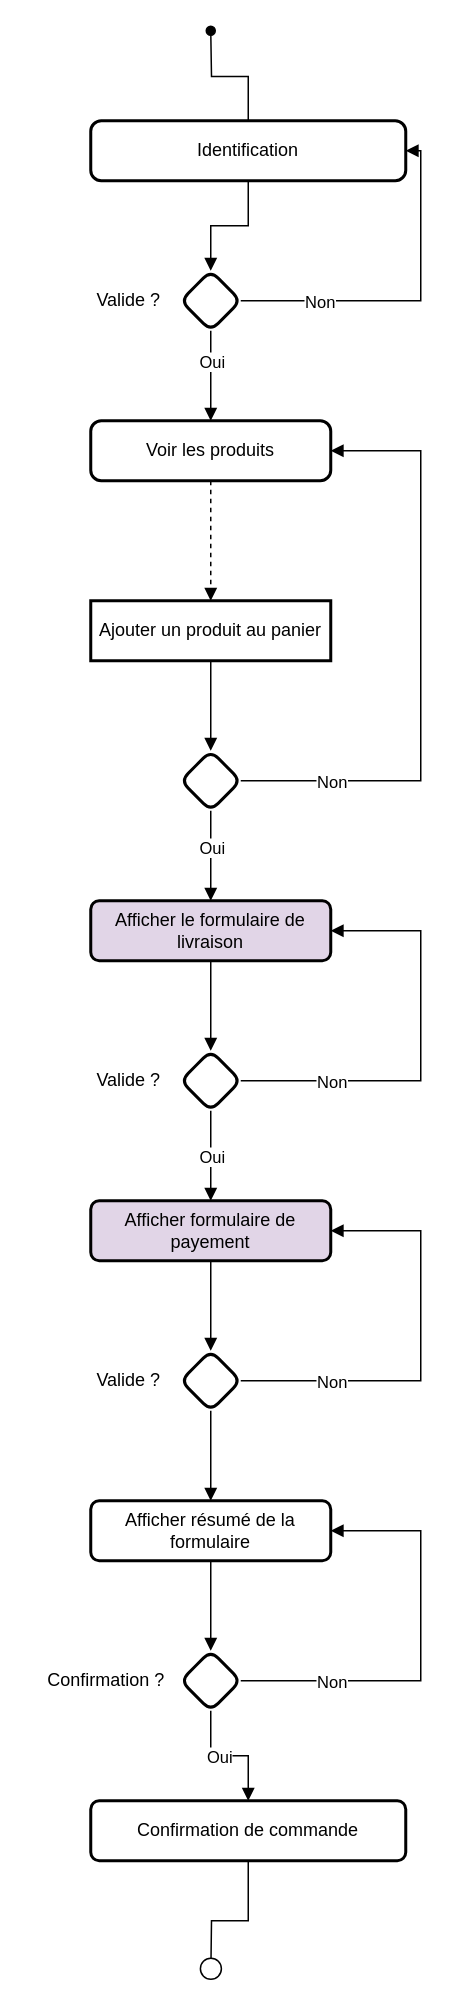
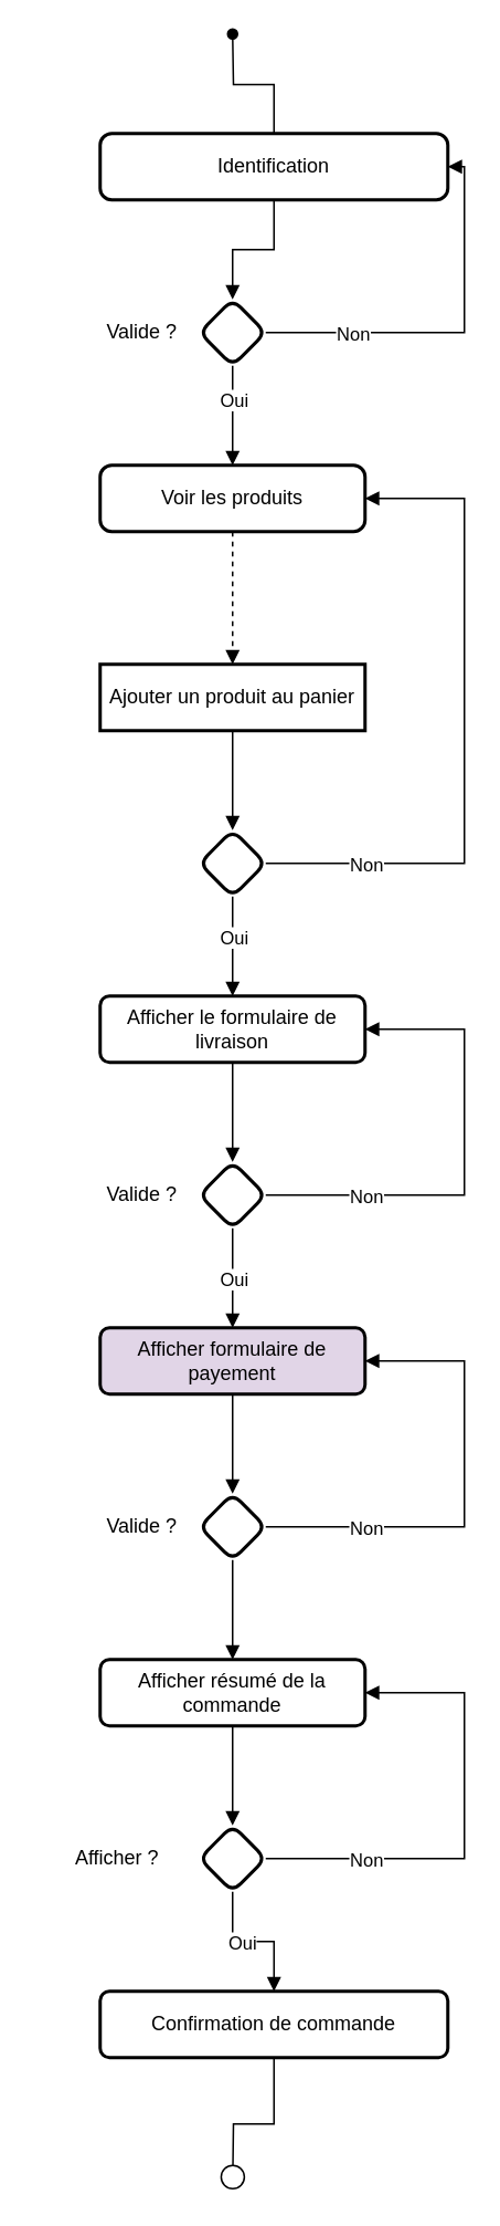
  <mxCell id="0" />
  <mxCell id="1" parent="0" />
  <mxCell id="2" style="edgeStyle=orthogonalEdgeStyle;rounded=0;orthogonalLoop=1;jettySize=auto;html=1;endArrow=oval;endFill=1;" edge="1" parent="1" source="4"><mxGeometry relative="1" as="geometry"><mxPoint x="140" y="20" as="targetPoint" /></mxGeometry></mxCell>
  <mxCell id="3" value="" style="edgeStyle=orthogonalEdgeStyle;rounded=0;orthogonalLoop=1;jettySize=auto;html=1;endArrow=block;endFill=1;" edge="1" parent="1" source="4" target="9"><mxGeometry relative="1" as="geometry" /></mxCell>
  <mxCell id="4" value="Identification" style="rounded=1;whiteSpace=wrap;html=1;absoluteArcSize=1;arcSize=14;strokeWidth=2;" vertex="1" parent="1"><mxGeometry x="60" y="80" width="210" height="40" as="geometry" /></mxCell>
  <mxCell id="5" style="edgeStyle=orthogonalEdgeStyle;rounded=0;orthogonalLoop=1;jettySize=auto;html=1;entryX=1;entryY=0.5;entryDx=0;entryDy=0;endArrow=block;endFill=1;" edge="1" parent="1" source="9" target="4"><mxGeometry relative="1" as="geometry"><Array as="points"><mxPoint x="280" y="200" /><mxPoint x="280" y="100" /></Array></mxGeometry></mxCell>
  <mxCell id="6" value="Non" style="edgeLabel;html=1;align=center;verticalAlign=middle;resizable=0;points=[];" vertex="1" connectable="0" parent="5"><mxGeometry x="-0.656" relative="1" as="geometry"><mxPoint x="12" as="offset" /></mxGeometry></mxCell>
  <mxCell id="7" style="edgeStyle=orthogonalEdgeStyle;rounded=0;orthogonalLoop=1;jettySize=auto;html=1;entryX=0.5;entryY=0;entryDx=0;entryDy=0;endArrow=block;endFill=1;" edge="1" parent="1" source="9" target="11"><mxGeometry relative="1" as="geometry" /></mxCell>
  <mxCell id="8" value="Oui" style="edgeLabel;html=1;align=center;verticalAlign=middle;resizable=0;points=[];" vertex="1" connectable="0" parent="7"><mxGeometry x="-0.185" y="1" relative="1" as="geometry"><mxPoint x="-1" y="-4" as="offset" /></mxGeometry></mxCell>
  <mxCell id="9" value="" style="rhombus;whiteSpace=wrap;html=1;rounded=1;arcSize=14;strokeWidth=2;" vertex="1" parent="1"><mxGeometry x="120" y="180" width="40" height="40" as="geometry" /></mxCell>
  <mxCell id="10" value="" style="edgeStyle=orthogonalEdgeStyle;rounded=0;orthogonalLoop=1;jettySize=auto;html=1;endArrow=block;endFill=1;dashed=1;" edge="1" parent="1" source="11" target="14"><mxGeometry relative="1" as="geometry" /></mxCell>
  <mxCell id="11" value="Voir les produits" style="rounded=1;whiteSpace=wrap;html=1;absoluteArcSize=1;arcSize=14;strokeWidth=2;" vertex="1" parent="1"><mxGeometry x="60" y="280" width="160" height="40" as="geometry" /></mxCell>
  <mxCell id="12" value="Valide ?" style="text;html=1;align=center;verticalAlign=middle;resizable=0;points=[];autosize=1;strokeColor=none;fillColor=none;" vertex="1" parent="1"><mxGeometry x="50" y="185" width="70" height="30" as="geometry" /></mxCell>
  <mxCell id="13" value="" style="edgeStyle=orthogonalEdgeStyle;rounded=0;orthogonalLoop=1;jettySize=auto;html=1;endArrow=block;endFill=1;" edge="1" parent="1" source="14" target="19"><mxGeometry relative="1" as="geometry" /></mxCell>
  <mxCell id="14" value="Ajouter un produit au panier" style="whiteSpace=wrap;html=1;absoluteArcSize=1;arcSize=14;strokeWidth=2;rounded=0;" vertex="1" parent="1"><mxGeometry x="60" y="400" width="160" height="40" as="geometry" /></mxCell>
  <mxCell id="15" style="edgeStyle=orthogonalEdgeStyle;rounded=0;orthogonalLoop=1;jettySize=auto;html=1;exitX=1;exitY=0.5;exitDx=0;exitDy=0;entryX=1;entryY=0.5;entryDx=0;entryDy=0;endArrow=block;endFill=1;" edge="1" parent="1" source="19" target="11"><mxGeometry relative="1" as="geometry"><Array as="points"><mxPoint x="280" y="520" /><mxPoint x="280" y="300" /></Array></mxGeometry></mxCell>
  <mxCell id="16" value="Non" style="edgeLabel;html=1;align=center;verticalAlign=middle;resizable=0;points=[];" vertex="1" connectable="0" parent="15"><mxGeometry x="-0.744" y="-2" relative="1" as="geometry"><mxPoint x="9" y="-2" as="offset" /></mxGeometry></mxCell>
  <mxCell id="17" value="" style="edgeStyle=orthogonalEdgeStyle;rounded=0;orthogonalLoop=1;jettySize=auto;html=1;endArrow=block;endFill=1;" edge="1" parent="1" source="19" target="21"><mxGeometry relative="1" as="geometry" /></mxCell>
  <mxCell id="18" value="Oui" style="edgeLabel;html=1;align=center;verticalAlign=middle;resizable=0;points=[];" vertex="1" connectable="0" parent="17"><mxGeometry x="-0.235" y="1" relative="1" as="geometry"><mxPoint x="-1" y="1" as="offset" /></mxGeometry></mxCell>
  <mxCell id="19" value="" style="rhombus;whiteSpace=wrap;html=1;rounded=1;arcSize=14;strokeWidth=2;" vertex="1" parent="1"><mxGeometry x="120" y="500" width="40" height="40" as="geometry" /></mxCell>
  <mxCell id="20" style="edgeStyle=orthogonalEdgeStyle;rounded=0;orthogonalLoop=1;jettySize=auto;html=1;entryX=0.5;entryY=0;entryDx=0;entryDy=0;endArrow=block;endFill=1;" edge="1" parent="1" source="21" target="26"><mxGeometry relative="1" as="geometry" /></mxCell>
- <mxCell id="21" value="Afficher le formulaire de livraison" style="whiteSpace=wrap;html=1;rounded=1;arcSize=14;strokeWidth=2;fillColor=#e1d5e7;" vertex="1" parent="1"><mxGeometry x="60" y="600" width="160" height="40" as="geometry" /></mxCell>
+ <mxCell id="21" value="Afficher le formulaire de livraison" style="whiteSpace=wrap;html=1;rounded=1;arcSize=14;strokeWidth=2;" vertex="1" parent="1"><mxGeometry x="60" y="600" width="160" height="40" as="geometry" /></mxCell>
  <mxCell id="22" style="edgeStyle=orthogonalEdgeStyle;rounded=0;orthogonalLoop=1;jettySize=auto;html=1;exitX=0.5;exitY=1;exitDx=0;exitDy=0;entryX=0.5;entryY=0;entryDx=0;entryDy=0;endArrow=block;endFill=1;" edge="1" parent="1" source="26" target="29"><mxGeometry relative="1" as="geometry" /></mxCell>
  <mxCell id="23" value="Oui" style="edgeLabel;html=1;align=center;verticalAlign=middle;resizable=0;points=[];" vertex="1" connectable="0" parent="22"><mxGeometry x="-0.263" y="1" relative="1" as="geometry"><mxPoint x="-1" y="8" as="offset" /></mxGeometry></mxCell>
  <mxCell id="24" style="edgeStyle=orthogonalEdgeStyle;rounded=0;orthogonalLoop=1;jettySize=auto;html=1;exitX=1;exitY=0.5;exitDx=0;exitDy=0;entryX=1;entryY=0.5;entryDx=0;entryDy=0;endArrow=block;endFill=1;" edge="1" parent="1" source="26" target="21"><mxGeometry relative="1" as="geometry"><Array as="points"><mxPoint x="280" y="720" /><mxPoint x="280" y="620" /></Array></mxGeometry></mxCell>
  <mxCell id="25" value="Non" style="edgeLabel;html=1;align=center;verticalAlign=middle;resizable=0;points=[];" vertex="1" connectable="0" parent="24"><mxGeometry x="-0.494" y="1" relative="1" as="geometry"><mxPoint x="-11" y="1" as="offset" /></mxGeometry></mxCell>
  <mxCell id="26" value="" style="rhombus;whiteSpace=wrap;html=1;rounded=1;arcSize=14;strokeWidth=2;" vertex="1" parent="1"><mxGeometry x="120" y="700" width="40" height="40" as="geometry" /></mxCell>
  <mxCell id="27" value="Valide ?" style="text;html=1;align=center;verticalAlign=middle;resizable=0;points=[];autosize=1;strokeColor=none;fillColor=none;" vertex="1" parent="1"><mxGeometry x="50" y="705" width="70" height="30" as="geometry" /></mxCell>
  <mxCell id="28" value="" style="edgeStyle=orthogonalEdgeStyle;rounded=0;orthogonalLoop=1;jettySize=auto;html=1;endArrow=block;endFill=1;" edge="1" parent="1" source="29" target="33"><mxGeometry relative="1" as="geometry" /></mxCell>
  <mxCell id="29" value="Afficher formulaire de payement" style="whiteSpace=wrap;html=1;rounded=1;arcSize=14;strokeWidth=2;fillColor=#e1d5e7;" vertex="1" parent="1"><mxGeometry x="60" y="800" width="160" height="40" as="geometry" /></mxCell>
  <mxCell id="30" style="edgeStyle=orthogonalEdgeStyle;rounded=0;orthogonalLoop=1;jettySize=auto;html=1;endArrow=block;endFill=1;entryX=1;entryY=0.5;entryDx=0;entryDy=0;" edge="1" parent="1" source="33" target="29"><mxGeometry relative="1" as="geometry"><mxPoint x="220" y="840" as="targetPoint" /><Array as="points"><mxPoint x="280" y="920" /><mxPoint x="280" y="820" /></Array></mxGeometry></mxCell>
  <mxCell id="31" value="Non" style="edgeLabel;html=1;align=center;verticalAlign=middle;resizable=0;points=[];" vertex="1" connectable="0" parent="30"><mxGeometry x="-0.486" y="-2" relative="1" as="geometry"><mxPoint x="-12" y="-2" as="offset" /></mxGeometry></mxCell>
  <mxCell id="32" value="" style="edgeStyle=orthogonalEdgeStyle;rounded=0;orthogonalLoop=1;jettySize=auto;html=1;endArrow=block;endFill=1;" edge="1" parent="1" source="33" target="36"><mxGeometry relative="1" as="geometry" /></mxCell>
  <mxCell id="33" value="" style="rhombus;whiteSpace=wrap;html=1;rounded=1;arcSize=14;strokeWidth=2;" vertex="1" parent="1"><mxGeometry x="120" y="900" width="40" height="40" as="geometry" /></mxCell>
  <mxCell id="34" value="Valide ?" style="text;html=1;align=center;verticalAlign=middle;resizable=0;points=[];autosize=1;strokeColor=none;fillColor=none;" vertex="1" parent="1"><mxGeometry x="50" y="905" width="70" height="30" as="geometry" /></mxCell>
  <mxCell id="35" value="" style="edgeStyle=orthogonalEdgeStyle;rounded=0;orthogonalLoop=1;jettySize=auto;html=1;endArrow=block;endFill=1;" edge="1" parent="1" source="36" target="41"><mxGeometry relative="1" as="geometry" /></mxCell>
- <mxCell id="36" value="Afficher résumé de la formulaire" style="whiteSpace=wrap;html=1;rounded=1;arcSize=14;strokeWidth=2;" vertex="1" parent="1"><mxGeometry x="60" y="1000" width="160" height="40" as="geometry" /></mxCell>
+ <mxCell id="36" value="Afficher résumé de la commande" style="whiteSpace=wrap;html=1;rounded=1;arcSize=14;strokeWidth=2;" vertex="1" parent="1"><mxGeometry x="60" y="1000" width="160" height="40" as="geometry" /></mxCell>
  <mxCell id="37" value="" style="edgeStyle=orthogonalEdgeStyle;rounded=0;orthogonalLoop=1;jettySize=auto;html=1;endArrow=block;endFill=1;" edge="1" parent="1" source="41" target="44"><mxGeometry relative="1" as="geometry" /></mxCell>
  <mxCell id="38" value="Oui" style="edgeLabel;html=1;align=center;verticalAlign=middle;resizable=0;points=[];" vertex="1" connectable="0" parent="37"><mxGeometry x="-0.167" relative="1" as="geometry"><mxPoint as="offset" /></mxGeometry></mxCell>
  <mxCell id="39" style="edgeStyle=orthogonalEdgeStyle;rounded=0;orthogonalLoop=1;jettySize=auto;html=1;entryX=1;entryY=0.5;entryDx=0;entryDy=0;endArrow=block;endFill=1;" edge="1" parent="1" source="41" target="36"><mxGeometry relative="1" as="geometry"><Array as="points"><mxPoint x="280" y="1120" /><mxPoint x="280" y="1020" /></Array></mxGeometry></mxCell>
  <mxCell id="40" value="Non" style="edgeLabel;html=1;align=center;verticalAlign=middle;resizable=0;points=[];" vertex="1" connectable="0" parent="39"><mxGeometry x="-0.64" y="-2" relative="1" as="geometry"><mxPoint x="10" y="-2" as="offset" /></mxGeometry></mxCell>
  <mxCell id="41" value="" style="rhombus;whiteSpace=wrap;html=1;rounded=1;arcSize=14;strokeWidth=2;" vertex="1" parent="1"><mxGeometry x="120" y="1100" width="40" height="40" as="geometry" /></mxCell>
- <mxCell id="42" value="Confirmation ?" style="text;html=1;align=center;verticalAlign=middle;resizable=0;points=[];autosize=1;strokeColor=none;fillColor=none;" vertex="1" parent="1"><mxGeometry x="20" y="1105" width="100" height="30" as="geometry" /></mxCell>
+ <mxCell id="42" value="Afficher ?" style="text;html=1;align=center;verticalAlign=middle;resizable=0;points=[];autosize=1;strokeColor=none;fillColor=none;" vertex="1" parent="1"><mxGeometry x="20" y="1105" width="100" height="30" as="geometry" /></mxCell>
  <mxCell id="43" style="edgeStyle=orthogonalEdgeStyle;rounded=0;orthogonalLoop=1;jettySize=auto;html=1;endArrow=circle;endFill=0;" edge="1" parent="1" source="44"><mxGeometry relative="1" as="geometry"><mxPoint x="140" y="1320" as="targetPoint" /></mxGeometry></mxCell>
  <mxCell id="44" value="Confirmation de commande" style="whiteSpace=wrap;html=1;rounded=1;arcSize=14;strokeWidth=2;" vertex="1" parent="1"><mxGeometry x="60" y="1200" width="210" height="40" as="geometry" /></mxCell>
